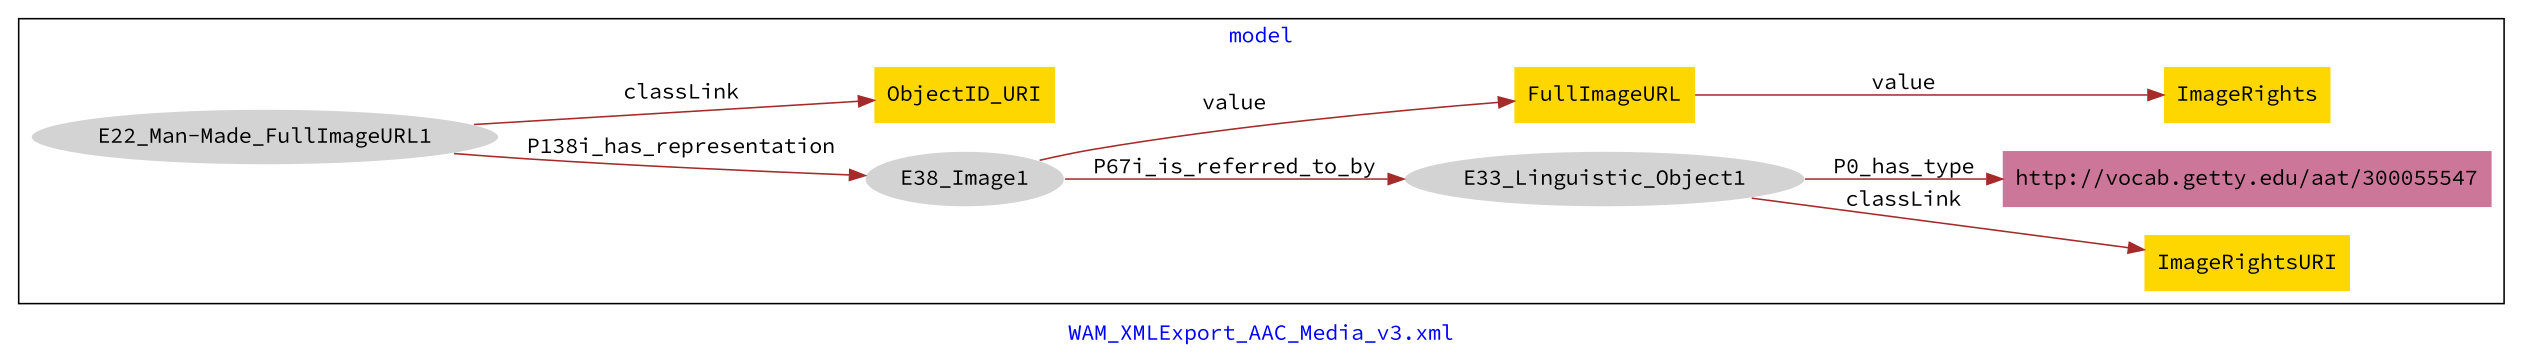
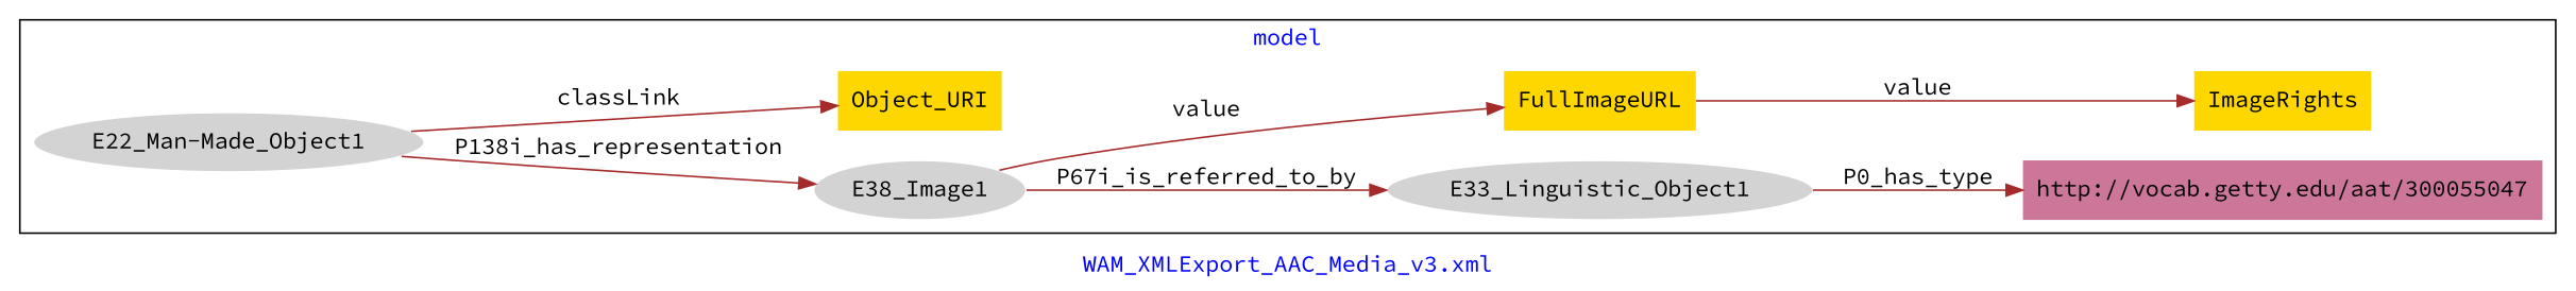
  digraph {
    fontcolor=blue
    fontname="Source Code Pro"
    label="WAM_XMLExport_AAC_Media_v3.xml"
    rankdir=LR
    remincross=true
    node [fillcolor=gold fontname="Source Code Pro" style=filled shape=plaintext]
    edge [color=brown fontcolor=black fontname="Source Code Pro"]
-   n1 [color=white fillcolor=lightgray label="E22_Man-Made_FullImageURL1" shape=""]
+   n1 [color=white fillcolor=lightgray label="E22_Man-Made_Object1" shape=""]
    n2 [color=white fillcolor=lightgray label=E38_Image1 shape=""]
    n3 [color=white fillcolor=lightgray label=E33_Linguistic_Object1 shape=""]
    n4 [label=FullImageURL]
-   n5 [label=ImageRightsURI]
-   n6 [label=ObjectID_URI]
+   n6 [label=Object_URI]
    n7 [label=ImageRights]
-   n8 [fillcolor="#CC7799" label="http://vocab.getty.edu/aat/300055547"]
+   n8 [fillcolor="#CC7799" label="http://vocab.getty.edu/aat/300055047"]
    subgraph cluster_1 {
      label=model
      n1
      n2
      n3
      n4
-     n5
      n6
      n7
      n8
    }
    n1 -> n2 [label=P138i_has_representation]
    n1 -> n6 [label=classLink]
    n2 -> n3 [label=P67i_is_referred_to_by]
    n2 -> n4 [label=value]
-   n3 -> n5 [label=classLink]
    n3 -> n8 [label=P0_has_type]
    n4 -> n7 [label=value]
  }
